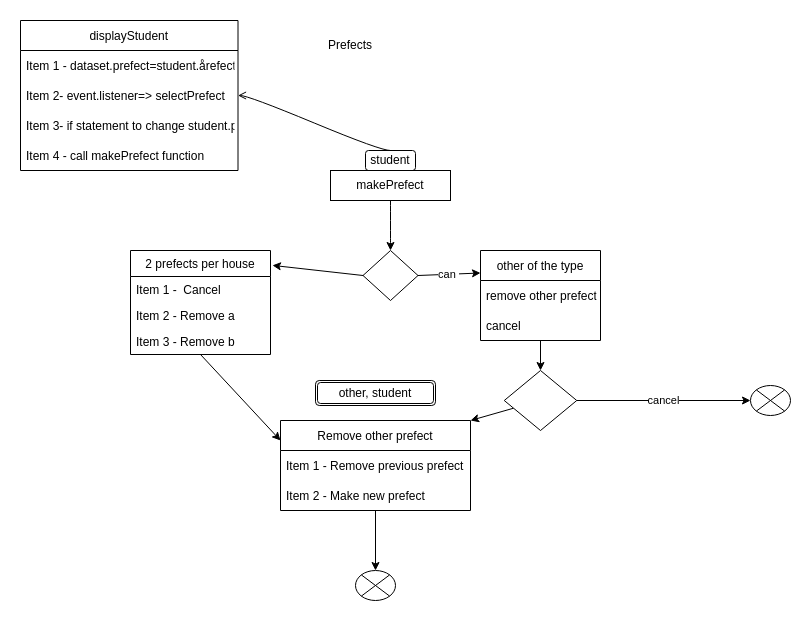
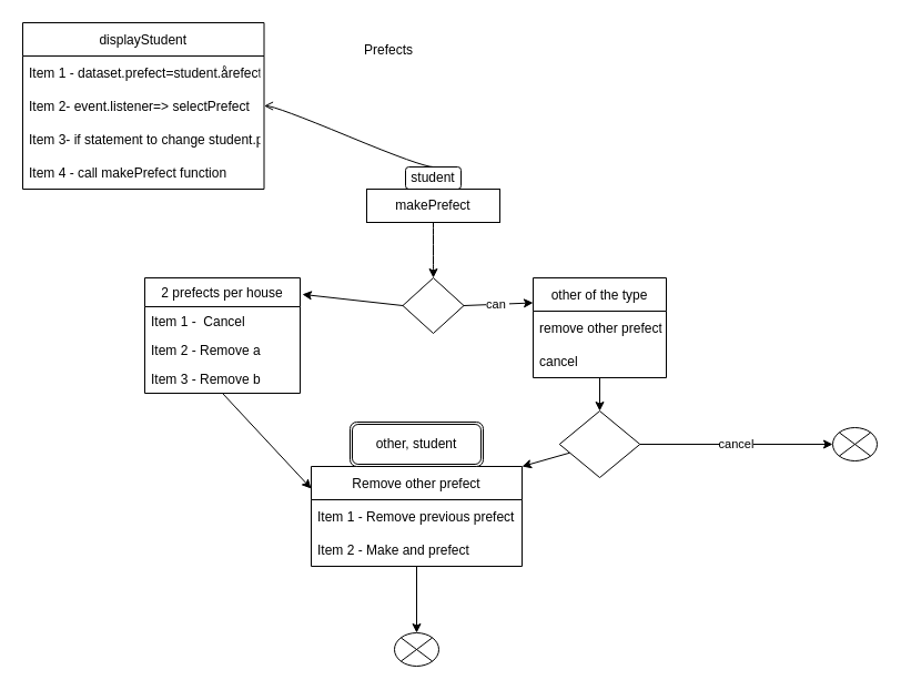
  <mxCell id="0" />
  <mxCell id="1" parent="0" />
  <mxCell id="2" value="Prefects" style="text;html=1;strokeColor=none;fillColor=none;align=center;verticalAlign=middle;whiteSpace=wrap;rounded=0;" vertex="1" parent="1"><mxGeometry x="320" y="30" width="60" height="30" as="geometry" /></mxCell>
  <mxCell id="3" value="student" style="rounded=1;whiteSpace=wrap;html=1;" vertex="1" parent="1"><mxGeometry x="365" y="150" width="50" height="20" as="geometry" /></mxCell>
  <mxCell id="4" value="" style="edgeStyle=entityRelationEdgeStyle;startArrow=none;endArrow=open;segment=10;curved=1;entryX=1;entryY=0.5;entryDx=0;entryDy=0;exitX=0.5;exitY=0;exitDx=0;exitDy=0;" edge="1" target="7" parent="1" source="3"><mxGeometry relative="1" as="geometry"><mxPoint x="280" y="90" as="sourcePoint" /><mxPoint x="435" y="25" as="targetPoint" /></mxGeometry></mxCell>
  <mxCell id="5" value="displayStudent" style="swimlane;fontStyle=0;childLayout=stackLayout;horizontal=1;startSize=30;horizontalStack=0;resizeParent=1;resizeParentMax=0;resizeLast=0;collapsible=1;marginBottom=0;" vertex="1" parent="1"><mxGeometry x="20" y="20" width="217.5" height="150" as="geometry" /></mxCell>
  <mxCell id="6" value="Item 1 - dataset.prefect=student.årefect" style="text;strokeColor=none;fillColor=none;align=left;verticalAlign=middle;spacingLeft=4;spacingRight=4;overflow=hidden;points=[[0,0.5],[1,0.5]];portConstraint=eastwest;rotatable=0;" vertex="1" parent="5"><mxGeometry y="30" width="217.5" height="30" as="geometry" /></mxCell>
  <mxCell id="7" value="Item 2- event.listener=&gt; selectPrefect" style="text;strokeColor=none;fillColor=none;align=left;verticalAlign=middle;spacingLeft=4;spacingRight=4;overflow=hidden;points=[[0,0.5],[1,0.5]];portConstraint=eastwest;rotatable=0;" vertex="1" parent="5"><mxGeometry y="60" width="217.5" height="30" as="geometry" /></mxCell>
  <mxCell id="8" value="Item 3- if statement to change student.prefect from false to true and" style="text;strokeColor=none;fillColor=none;align=left;verticalAlign=middle;spacingLeft=4;spacingRight=4;overflow=hidden;points=[[0,0.5],[1,0.5]];portConstraint=eastwest;rotatable=0;" vertex="1" parent="5"><mxGeometry y="90" width="217.5" height="30" as="geometry" /></mxCell>
  <mxCell id="9" value="Item 4 - call makePrefect function" style="text;strokeColor=none;fillColor=none;align=left;verticalAlign=middle;spacingLeft=4;spacingRight=4;overflow=hidden;points=[[0,0.5],[1,0.5]];portConstraint=eastwest;rotatable=0;" vertex="1" parent="5"><mxGeometry y="120" width="217.5" height="30" as="geometry" /></mxCell>
  <mxCell id="10" value="can&amp;nbsp;" style="edgeStyle=none;html=1;entryX=0;entryY=0.25;entryDx=0;entryDy=0;startArrow=none;exitX=1;exitY=0.5;exitDx=0;exitDy=0;" edge="1" parent="1" source="33" target="15"><mxGeometry relative="1" as="geometry"><mxPoint x="410" y="273" as="sourcePoint" /><mxPoint x="421.28" y="261.52" as="targetPoint" /></mxGeometry></mxCell>
  <mxCell id="11" value="" style="edgeStyle=none;html=1;entryX=1.014;entryY=0.143;entryDx=0;entryDy=0;entryPerimeter=0;exitX=0;exitY=0.5;exitDx=0;exitDy=0;" edge="1" parent="1" source="33" target="29"><mxGeometry relative="1" as="geometry" /></mxCell>
  <mxCell id="12" value="" style="edgeStyle=none;html=1;" edge="1" parent="1" source="13" target="33"><mxGeometry relative="1" as="geometry"><Array as="points"><mxPoint x="390" y="210" /><mxPoint x="390" y="240" /></Array></mxGeometry></mxCell>
  <mxCell id="13" value="makePrefect" style="whiteSpace=wrap;html=1;rounded=0;" vertex="1" parent="1"><mxGeometry x="330" y="170" width="120" height="30" as="geometry" /></mxCell>
  <mxCell id="14" value="" style="edgeStyle=none;html=1;" edge="1" parent="1" source="15" target="20"><mxGeometry relative="1" as="geometry" /></mxCell>
  <mxCell id="15" value="other of the type" style="swimlane;fontStyle=0;childLayout=stackLayout;horizontal=1;startSize=30;horizontalStack=0;resizeParent=1;resizeParentMax=0;resizeLast=0;collapsible=1;marginBottom=0;" vertex="1" parent="1"><mxGeometry x="480" y="250" width="120" height="90" as="geometry" /></mxCell>
  <mxCell id="16" value="remove other prefect" style="text;strokeColor=none;fillColor=none;align=left;verticalAlign=middle;spacingLeft=4;spacingRight=4;overflow=hidden;points=[[0,0.5],[1,0.5]];portConstraint=eastwest;rotatable=0;" vertex="1" parent="15"><mxGeometry y="30" width="120" height="30" as="geometry" /></mxCell>
  <mxCell id="17" value="cancel" style="text;strokeColor=none;fillColor=none;align=left;verticalAlign=middle;spacingLeft=4;spacingRight=4;overflow=hidden;points=[[0,0.5],[1,0.5]];portConstraint=eastwest;rotatable=0;" vertex="1" parent="15"><mxGeometry y="60" width="120" height="30" as="geometry" /></mxCell>
  <mxCell id="18" value="cancel" style="edgeStyle=none;html=1;" edge="1" parent="1" source="20" target="25"><mxGeometry relative="1" as="geometry" /></mxCell>
  <mxCell id="19" value="" style="edgeStyle=none;html=1;entryX=1;entryY=0;entryDx=0;entryDy=0;" edge="1" parent="1" source="20" target="22"><mxGeometry relative="1" as="geometry" /></mxCell>
  <mxCell id="20" value="" style="rhombus;whiteSpace=wrap;html=1;" vertex="1" parent="1"><mxGeometry x="503.75" y="370" width="72.5" height="60" as="geometry" /></mxCell>
  <mxCell id="21" value="" style="edgeStyle=none;html=1;entryX=0.5;entryY=0;entryDx=0;entryDy=0;" edge="1" parent="1" source="22" target="27"><mxGeometry relative="1" as="geometry"><mxPoint x="300.692" y="540.009" as="targetPoint" /></mxGeometry></mxCell>
  <mxCell id="22" value="Remove other prefect" style="swimlane;fontStyle=0;childLayout=stackLayout;horizontal=1;startSize=30;horizontalStack=0;resizeParent=1;resizeParentMax=0;resizeLast=0;collapsible=1;marginBottom=0;" vertex="1" parent="1"><mxGeometry x="280" y="420" width="190" height="90" as="geometry" /></mxCell>
  <mxCell id="23" value="Item 1 - Remove previous prefect" style="text;strokeColor=none;fillColor=none;align=left;verticalAlign=middle;spacingLeft=4;spacingRight=4;overflow=hidden;points=[[0,0.5],[1,0.5]];portConstraint=eastwest;rotatable=0;" vertex="1" parent="22"><mxGeometry y="30" width="190" height="30" as="geometry" /></mxCell>
- <mxCell id="24" value="Item 2 - Make new prefect" style="text;strokeColor=none;fillColor=none;align=left;verticalAlign=middle;spacingLeft=4;spacingRight=4;overflow=hidden;points=[[0,0.5],[1,0.5]];portConstraint=eastwest;rotatable=0;" vertex="1" parent="22"><mxGeometry y="60" width="190" height="30" as="geometry" /></mxCell>
+ <mxCell id="24" value="Item 2 - Make and prefect" style="text;strokeColor=none;fillColor=none;align=left;verticalAlign=middle;spacingLeft=4;spacingRight=4;overflow=hidden;points=[[0,0.5],[1,0.5]];portConstraint=eastwest;rotatable=0;" vertex="1" parent="22"><mxGeometry y="60" width="190" height="30" as="geometry" /></mxCell>
  <mxCell id="25" value="" style="shape=sumEllipse;perimeter=ellipsePerimeter;whiteSpace=wrap;html=1;backgroundOutline=1;" vertex="1" parent="1"><mxGeometry x="750" y="385" width="40" height="30" as="geometry" /></mxCell>
- <mxCell id="26" value="other, student" style="shape=ext;double=1;rounded=1;whiteSpace=wrap;html=1;" vertex="1" parent="1"><mxGeometry x="315" y="380" width="120" height="25" as="geometry" /></mxCell>
+ <mxCell id="26" value="other, student" style="shape=ext;double=1;rounded=1;whiteSpace=wrap;html=1;" vertex="1" parent="1"><mxGeometry x="315" y="380" width="120" height="40" as="geometry" /></mxCell>
  <mxCell id="27" value="" style="shape=sumEllipse;perimeter=ellipsePerimeter;whiteSpace=wrap;html=1;backgroundOutline=1;" vertex="1" parent="1"><mxGeometry x="355" y="570" width="40" height="30" as="geometry" /></mxCell>
  <mxCell id="28" style="edgeStyle=none;html=1;exitX=0.5;exitY=1;exitDx=0;exitDy=0;" edge="1" parent="1" source="29"><mxGeometry relative="1" as="geometry"><mxPoint x="280" y="440" as="targetPoint" /></mxGeometry></mxCell>
  <mxCell id="29" value="2 prefects per house" style="swimlane;fontStyle=0;childLayout=stackLayout;horizontal=1;startSize=26;fillColor=none;horizontalStack=0;resizeParent=1;resizeParentMax=0;resizeLast=0;collapsible=1;marginBottom=0;" vertex="1" parent="1"><mxGeometry x="130" y="250" width="140" height="104" as="geometry" /></mxCell>
  <mxCell id="30" value="Item 1 -  Cancel" style="text;strokeColor=none;fillColor=none;align=left;verticalAlign=top;spacingLeft=4;spacingRight=4;overflow=hidden;rotatable=0;points=[[0,0.5],[1,0.5]];portConstraint=eastwest;" vertex="1" parent="29"><mxGeometry y="26" width="140" height="26" as="geometry" /></mxCell>
  <mxCell id="31" value="Item 2 - Remove a" style="text;strokeColor=none;fillColor=none;align=left;verticalAlign=top;spacingLeft=4;spacingRight=4;overflow=hidden;rotatable=0;points=[[0,0.5],[1,0.5]];portConstraint=eastwest;" vertex="1" parent="29"><mxGeometry y="52" width="140" height="26" as="geometry" /></mxCell>
  <mxCell id="32" value="Item 3 - Remove b" style="text;strokeColor=none;fillColor=none;align=left;verticalAlign=top;spacingLeft=4;spacingRight=4;overflow=hidden;rotatable=0;points=[[0,0.5],[1,0.5]];portConstraint=eastwest;" vertex="1" parent="29"><mxGeometry y="78" width="140" height="26" as="geometry" /></mxCell>
  <mxCell id="33" value="" style="rhombus;whiteSpace=wrap;html=1;" vertex="1" parent="1"><mxGeometry x="362.5" y="250" width="55" height="50" as="geometry" /></mxCell>
